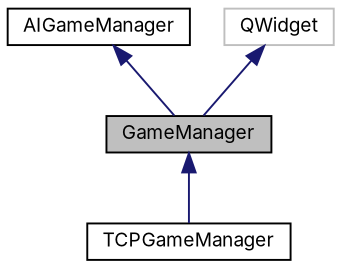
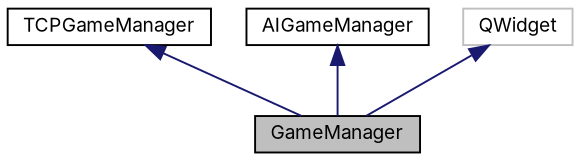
  digraph {
    fontname=Inter
    node [color=black fillcolor=white fontname=Inter fontsize=10 shape=record style=filled]
    edge [color=midnightblue dir=back fontname=Inter fontsize=10 labelfontname=Helvetica labelfontsize=10 style=solid]
    n1 [fillcolor=grey75 fontcolor=black height=0.2 label=GameManager width=0.4]
    n2 [height=0.2 label=TCPGameManager width=0.4]
    n3 [height=0.2 label=AIGameManager width=0.4]
    n4 [color=grey75 height=0.2 label=QWidget width=0.4]
-   n1 -> n2
+   n2 -> n1
    n3 -> n1
    n4 -> n1
  }
